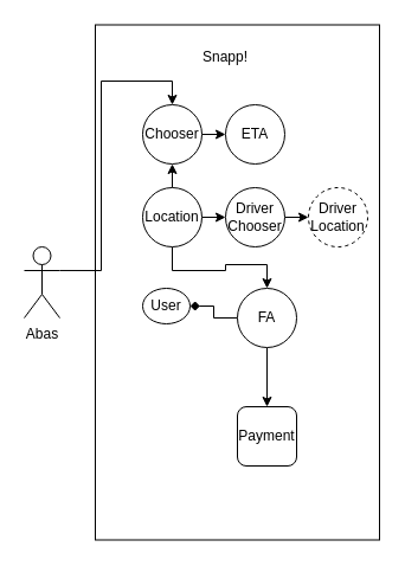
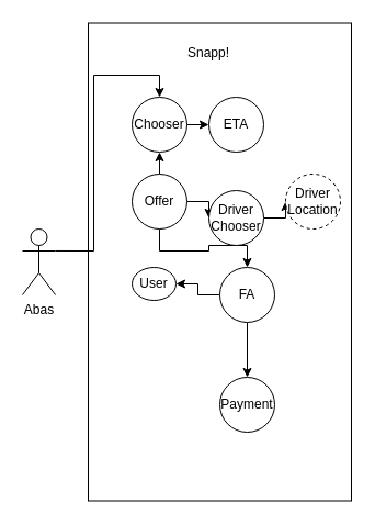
  <mxCell id="0" />
  <mxCell id="1" parent="0" />
  <mxCell id="2" value="" style="rounded=0;whiteSpace=wrap;html=1;strokeColor=default;align=center;verticalAlign=middle;fontFamily=Helvetica;fontSize=12;fontColor=default;fillColor=default;textShadow=0;gradientColor=none;shadow=0;glass=0;" vertex="1" parent="1"><mxGeometry x="80" y="20.5" width="240" height="435" as="geometry" /></mxCell>
  <mxCell id="3" value="User" style="ellipse;whiteSpace=wrap;html=1;aspect=fixed;" vertex="1" parent="1"><mxGeometry x="120" y="243" width="40" height="30" as="geometry" /></mxCell>
- <mxCell id="4" style="edgeStyle=orthogonalEdgeStyle;rounded=0;orthogonalLoop=1;jettySize=auto;html=1;exitX=0;exitY=0.5;exitDx=0;exitDy=0;entryX=1;entryY=0.5;entryDx=0;entryDy=0;fontFamily=Helvetica;fontSize=12;fontColor=default;endArrow=diamond;" edge="1" parent="1" source="6" target="3"><mxGeometry relative="1" as="geometry" /></mxCell>
+ <mxCell id="4" style="edgeStyle=orthogonalEdgeStyle;rounded=0;orthogonalLoop=1;jettySize=auto;html=1;exitX=0;exitY=0.5;exitDx=0;exitDy=0;entryX=1;entryY=0.5;entryDx=0;entryDy=0;fontFamily=Helvetica;fontSize=12;fontColor=default;" edge="1" parent="1" source="6" target="3"><mxGeometry relative="1" as="geometry" /></mxCell>
  <mxCell id="5" style="edgeStyle=orthogonalEdgeStyle;rounded=0;orthogonalLoop=1;jettySize=auto;html=1;exitX=0.5;exitY=1;exitDx=0;exitDy=0;fontFamily=Helvetica;fontSize=12;fontColor=default;" edge="1" parent="1" source="6" target="7"><mxGeometry relative="1" as="geometry" /></mxCell>
  <mxCell id="6" value="FA" style="ellipse;whiteSpace=wrap;html=1;" vertex="1" parent="1"><mxGeometry x="200" y="243" width="50" height="50" as="geometry" /></mxCell>
- <mxCell id="7" value="Payment" style="whiteSpace=wrap;html=1;rounded=1;" vertex="1" parent="1"><mxGeometry x="200" y="343" width="50" height="50" as="geometry" /></mxCell>
+ <mxCell id="7" value="Payment" style="ellipse;whiteSpace=wrap;html=1;" vertex="1" parent="1"><mxGeometry x="200" y="343" width="50" height="50" as="geometry" /></mxCell>
  <mxCell id="8" style="edgeStyle=orthogonalEdgeStyle;rounded=0;orthogonalLoop=1;jettySize=auto;html=1;exitX=0.5;exitY=0;exitDx=0;exitDy=0;entryX=0.5;entryY=1;entryDx=0;entryDy=0;fontFamily=Helvetica;fontSize=12;fontColor=default;" edge="1" parent="1" source="11" target="13"><mxGeometry relative="1" as="geometry" /></mxCell>
  <mxCell id="9" style="edgeStyle=orthogonalEdgeStyle;rounded=0;orthogonalLoop=1;jettySize=auto;html=1;exitX=1;exitY=0.5;exitDx=0;exitDy=0;entryX=0;entryY=0.5;entryDx=0;entryDy=0;fontFamily=Helvetica;fontSize=12;fontColor=default;" edge="1" parent="1" source="11" target="16"><mxGeometry relative="1" as="geometry" /></mxCell>
  <mxCell id="10" style="edgeStyle=orthogonalEdgeStyle;rounded=0;orthogonalLoop=1;jettySize=auto;html=1;exitX=0.5;exitY=1;exitDx=0;exitDy=0;fontFamily=Helvetica;fontSize=12;fontColor=default;" edge="1" parent="1" source="11" target="6"><mxGeometry relative="1" as="geometry" /></mxCell>
- <mxCell id="11" value="Location" style="ellipse;whiteSpace=wrap;html=1;" vertex="1" parent="1"><mxGeometry x="120" y="158" width="50" height="50" as="geometry" /></mxCell>
+ <mxCell id="11" value="Offer" style="ellipse;whiteSpace=wrap;html=1;" vertex="1" parent="1"><mxGeometry x="120" y="158" width="50" height="50" as="geometry" /></mxCell>
  <mxCell id="12" style="edgeStyle=orthogonalEdgeStyle;rounded=0;orthogonalLoop=1;jettySize=auto;html=1;exitX=1;exitY=0.5;exitDx=0;exitDy=0;entryX=0;entryY=0.5;entryDx=0;entryDy=0;fontFamily=Helvetica;fontSize=12;fontColor=default;" edge="1" parent="1" source="13" target="14"><mxGeometry relative="1" as="geometry" /></mxCell>
  <mxCell id="13" value="Chooser" style="ellipse;whiteSpace=wrap;html=1;strokeColor=default;align=center;verticalAlign=middle;fontFamily=Helvetica;fontSize=12;fontColor=default;fillColor=default;" vertex="1" parent="1"><mxGeometry x="120" y="88" width="50" height="50" as="geometry" /></mxCell>
  <mxCell id="14" value="ETA" style="ellipse;whiteSpace=wrap;html=1;strokeColor=default;align=center;verticalAlign=middle;fontFamily=Helvetica;fontSize=12;fontColor=default;fillColor=default;" vertex="1" parent="1"><mxGeometry x="190" y="88" width="50" height="50" as="geometry" /></mxCell>
  <mxCell id="15" style="edgeStyle=orthogonalEdgeStyle;rounded=0;orthogonalLoop=1;jettySize=auto;html=1;exitX=1;exitY=0.5;exitDx=0;exitDy=0;entryX=0;entryY=0.5;entryDx=0;entryDy=0;fontFamily=Helvetica;fontSize=12;fontColor=default;" edge="1" parent="1" source="16" target="20"><mxGeometry relative="1" as="geometry" /></mxCell>
- <mxCell id="16" value="Driver Chooser" style="ellipse;whiteSpace=wrap;html=1;strokeColor=default;align=center;verticalAlign=middle;fontFamily=Helvetica;fontSize=12;fontColor=default;fillColor=default;" vertex="1" parent="1"><mxGeometry x="190" y="158" width="50" height="50" as="geometry" /></mxCell>
+ <mxCell id="16" value="Driver Chooser" style="ellipse;whiteSpace=wrap;html=1;strokeColor=default;align=center;verticalAlign=middle;fontFamily=Helvetica;fontSize=12;fontColor=default;fillColor=default;" vertex="1" parent="1"><mxGeometry x="190" y="173" width="50" height="50" as="geometry" /></mxCell>
  <mxCell id="17" style="edgeStyle=orthogonalEdgeStyle;rounded=0;orthogonalLoop=1;jettySize=auto;html=1;exitX=1;exitY=0.333;exitDx=0;exitDy=0;exitPerimeter=0;entryX=0.5;entryY=0;entryDx=0;entryDy=0;fontFamily=Helvetica;fontSize=12;fontColor=default;" edge="1" parent="1" source="18" target="13"><mxGeometry relative="1" as="geometry" /></mxCell>
  <mxCell id="18" value="Abas" style="shape=umlActor;verticalLabelPosition=bottom;verticalAlign=top;html=1;outlineConnect=0;strokeColor=default;align=center;fontFamily=Helvetica;fontSize=12;fontColor=default;fillColor=default;" vertex="1" parent="1"><mxGeometry x="20" y="208" width="30" height="60" as="geometry" /></mxCell>
  <mxCell id="19" value="Snapp!" style="text;html=1;align=center;verticalAlign=middle;whiteSpace=wrap;rounded=0;fontFamily=Helvetica;fontSize=12;fontColor=default;" vertex="1" parent="1"><mxGeometry x="160" y="33" width="60" height="30" as="geometry" /></mxCell>
  <mxCell id="20" value="Driver Location" style="ellipse;whiteSpace=wrap;html=1;strokeColor=default;align=center;verticalAlign=middle;fontFamily=Helvetica;fontSize=12;fontColor=default;fillColor=default;dashed=1;" vertex="1" parent="1"><mxGeometry x="260" y="158" width="50" height="50" as="geometry" /></mxCell>
